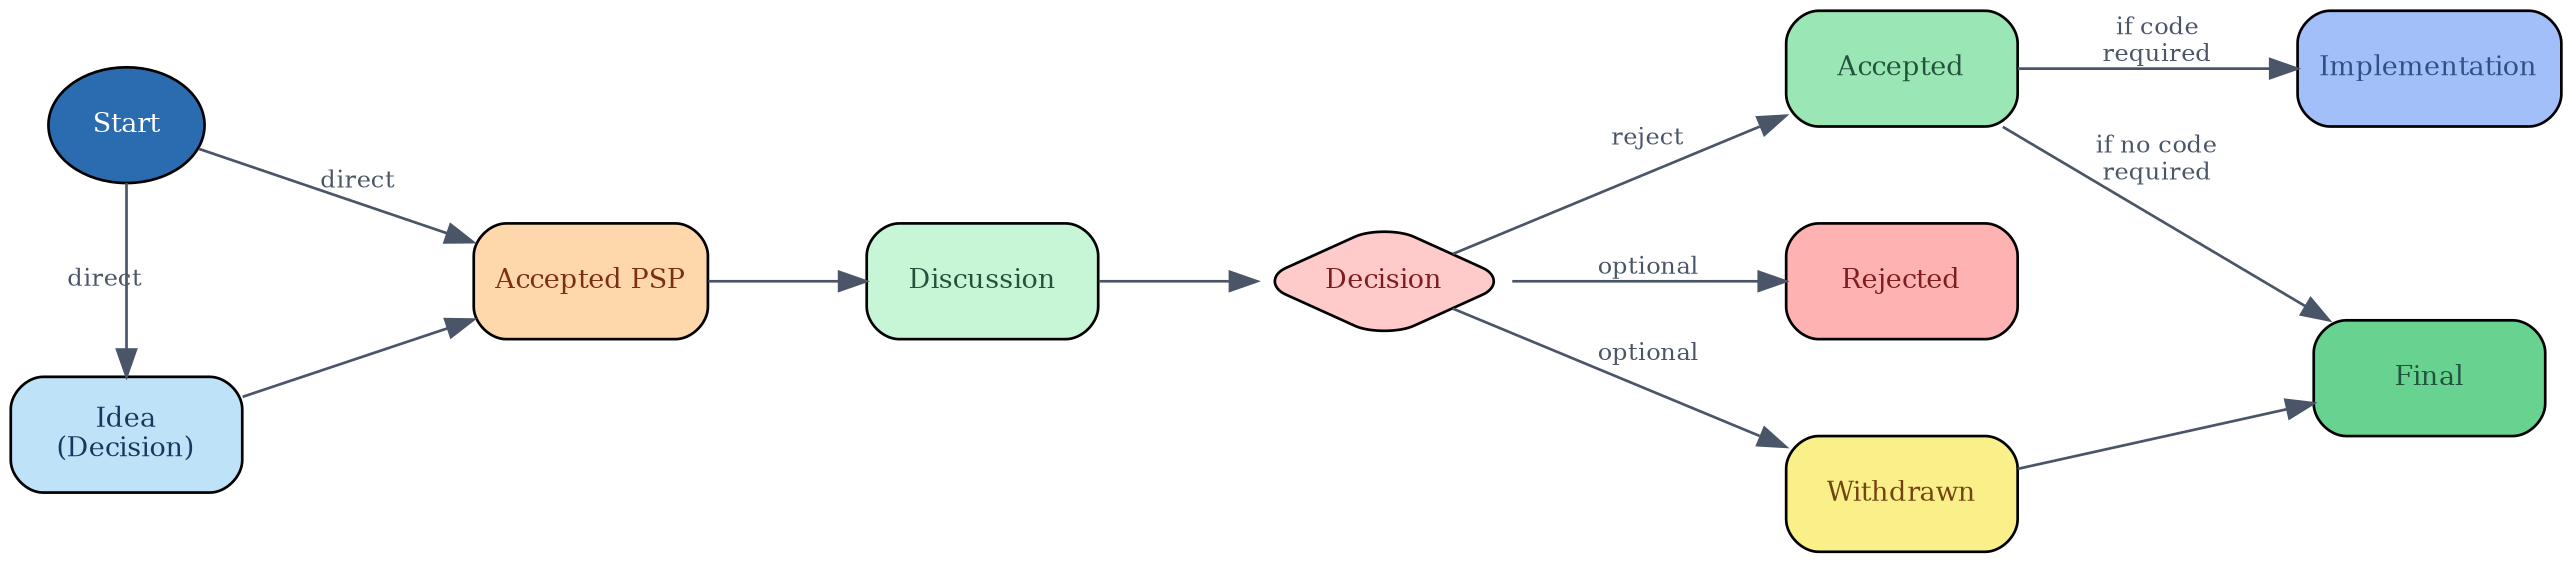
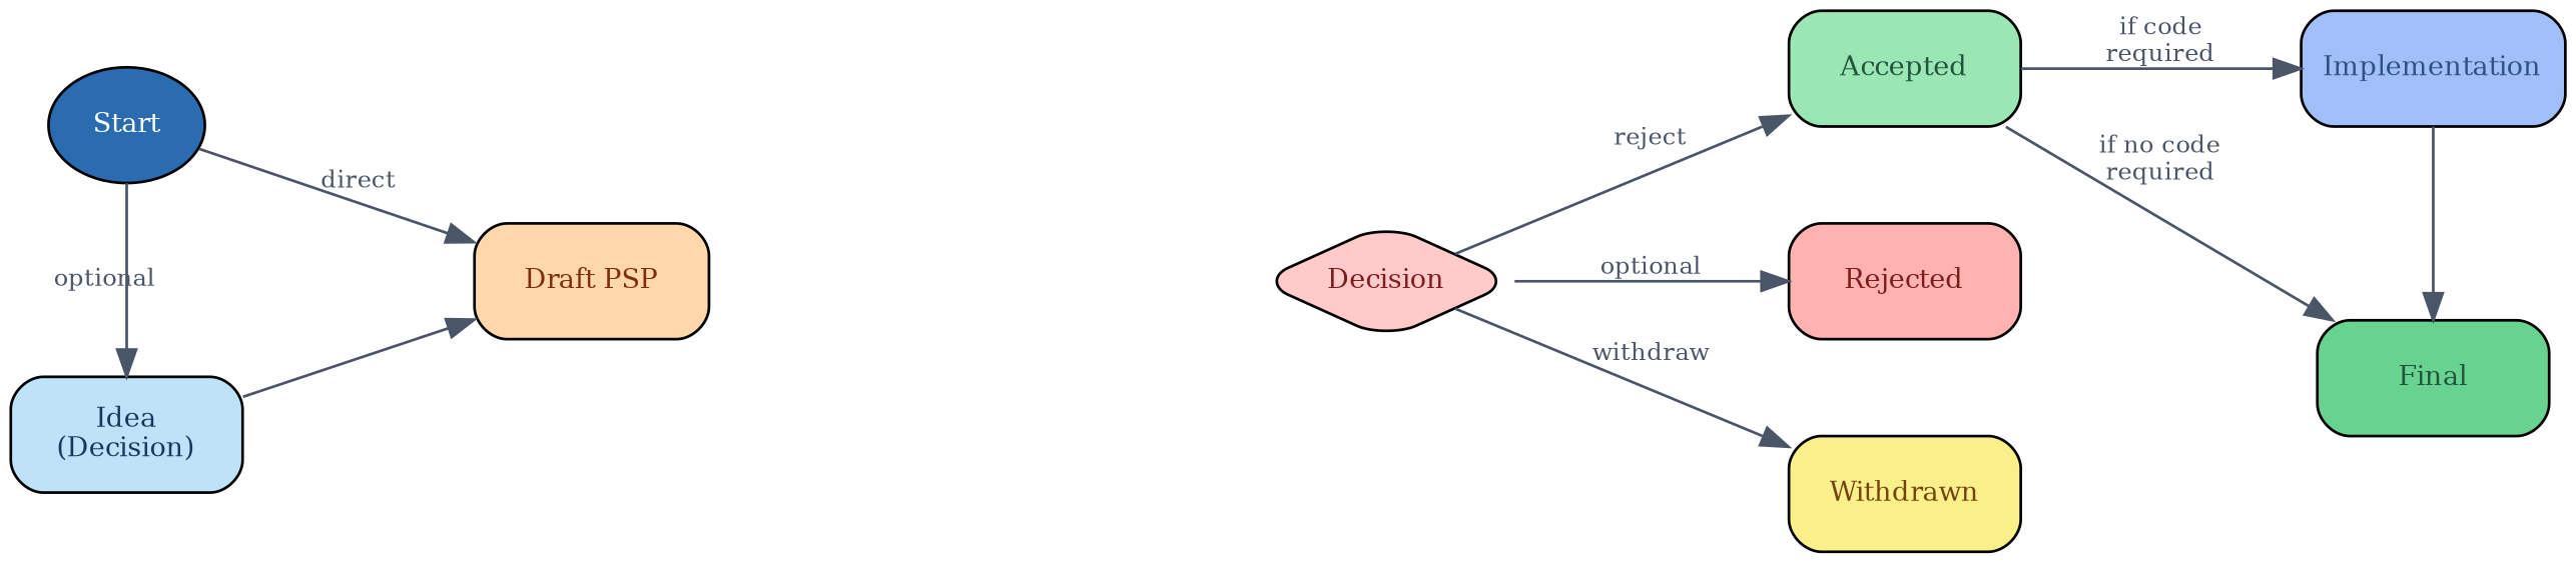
  digraph {
    fontname="DejaVu Serif"
    fontsize=12
    nodesep=0.5
    rankdir=LR
    ranksep=0.8
    node [fontcolor="#22543D" fontname="DejaVu Serif" fontsize=10 shape=box style="rounded,filled"]
    edge [color="#4A5568" fontcolor="#4A5568" fontname="DejaVu Serif" fontsize=9]
    n1 [fillcolor="#2B6CB0" fontcolor="#FFFFFF" height=0.6 label=Start shape=ellipse width=0.8]
    n2 [fillcolor="#BEE3F8" fontcolor="#1A365D" height=0.6 label="Idea\n(Decision)" width=1.2]
    n3 [fillcolor="#9AE6B4" height=0.6 label=Accepted width=1.2]
    n4 [fillcolor="#FEB2B2" fontcolor="#7F1D1D" height=0.6 label=Rejected width=1.2]
    n5 [fillcolor="#FAF089" fontcolor="#744210" height=0.6 label=Withdrawn width=1.2]
    n6 [fillcolor="#A3BFFA" fontcolor="#2C5282" height=0.6 label=Implementation width=1.2]
    n7 [fillcolor="#68D391" height=0.6 label=Final width=1.2]
-   n8 [fillcolor="#FED7AA" fontcolor="#7C2D12" height=0.6 label="Accepted PSP" width=1.2]
-   n9 [fillcolor="#C6F6D5" height=0.6 label=Discussion width=1.2]
+   n8 [fillcolor="#FED7AA" fontcolor="#7C2D12" height=0.6 label="Draft PSP" width=1.2]
    n10 [fillcolor="#FECACA" fontcolor="#7F1D1D" height=0.6 label=Decision shape=diamond width=1.0]
    subgraph sub_1 {
      rank=same
      n1
      n2
    }
    subgraph sub_2 {
      rank=same
      n3
      n4
      n5
    }
    subgraph sub_3 {
      rank=same
      n6
      n7
    }
-   n1 -> n2 [label=direct]
+   n1 -> n2 [label=optional]
    n1 -> n8 [label=direct]
    n2 -> n8 [fontcolor="#2D3748"]
    n3 -> n6 [label="if code\nrequired"]
    n3 -> n7 [label="if no code\nrequired"]
-   n5 -> n7 [fontcolor="#2D3748"]
-   n8 -> n9 [fontcolor="#2D3748"]
-   n9 -> n10 [fontcolor="#2D3748"]
+   n6 -> n7 [fontcolor="#2D3748"]
    n10 -> n3 [label=reject]
    n10 -> n4 [label=optional]
-   n10 -> n5 [label=optional]
+   n10 -> n5 [label=withdraw]
  }
